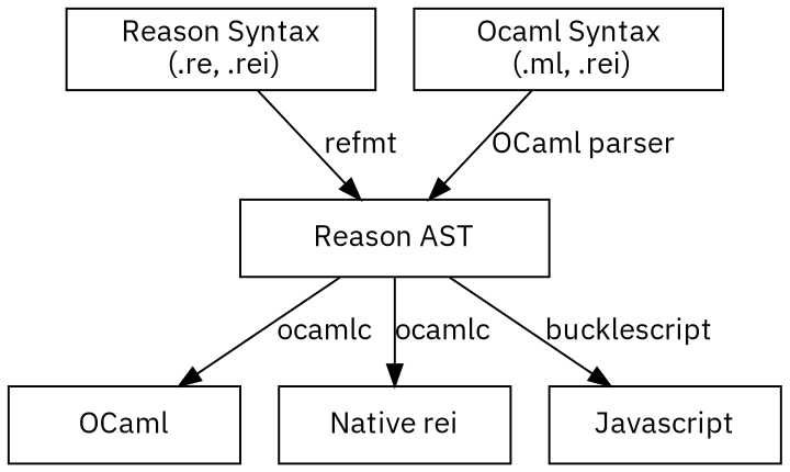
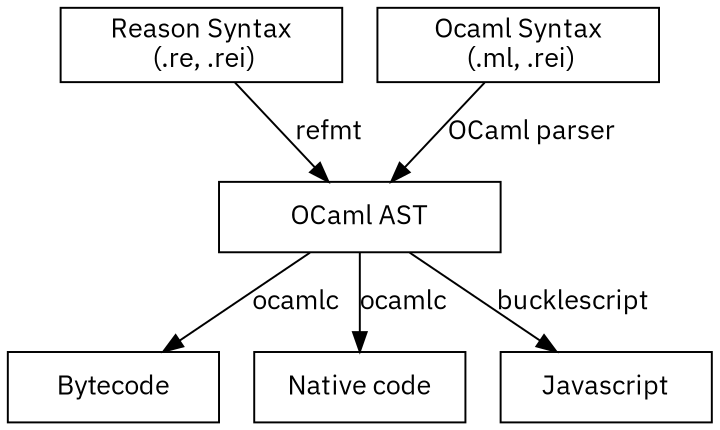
  digraph {
    fontname="IBM Plex Sans"
    node [fontname="IBM Plex Sans" shape=box]
    edge [fontname="IBM Plex Sans"]
-   n1 [label=OCaml width=1.5]
-   n2 [label="Native rei" width=1.5]
+   n1 [label=Bytecode width=1.5]
+   n2 [label="Native code" width=1.5]
    n3 [label=Javascript width=1.5]
    n4 [label="Reason Syntax\n (.re, .rei)" width=2]
-   n5 [label="Reason AST" width=2]
+   n5 [label="OCaml AST" width=2]
    n6 [label="Ocaml Syntax\n (.ml, .rei)" width=2]
    subgraph sub_1 {
      n1
      n2
      n3
    }
    n4 -> n5 [label=refmt]
    n5 -> n1 [label=ocamlc]
    n5 -> n2 [label=ocamlc]
    n5 -> n3 [label=bucklescript]
    n6 -> n5 [label="OCaml parser"]
  }
